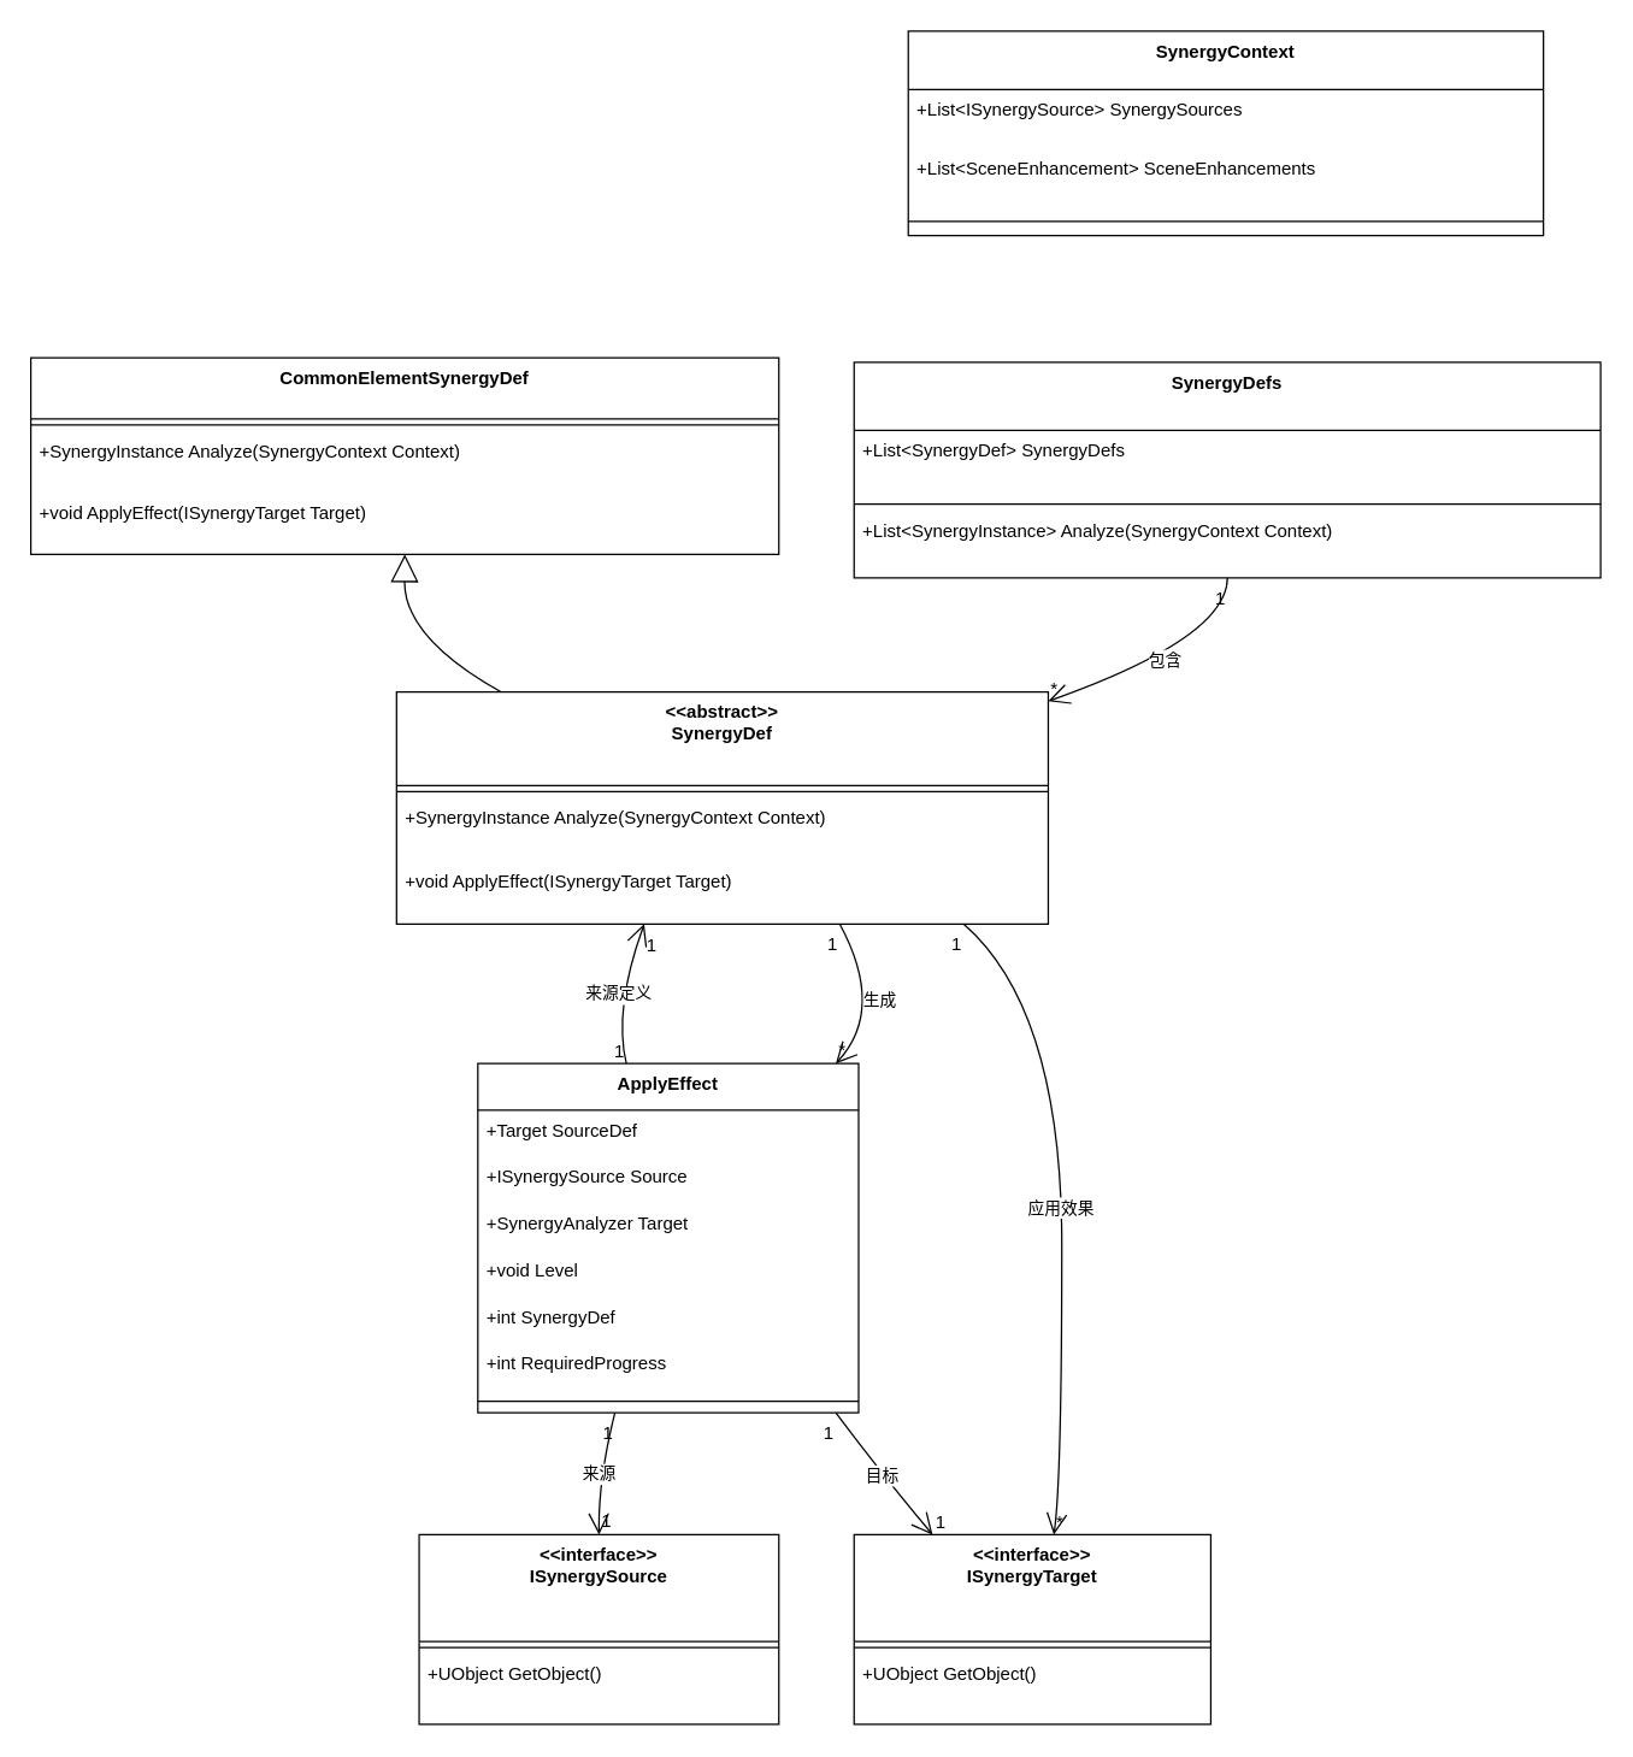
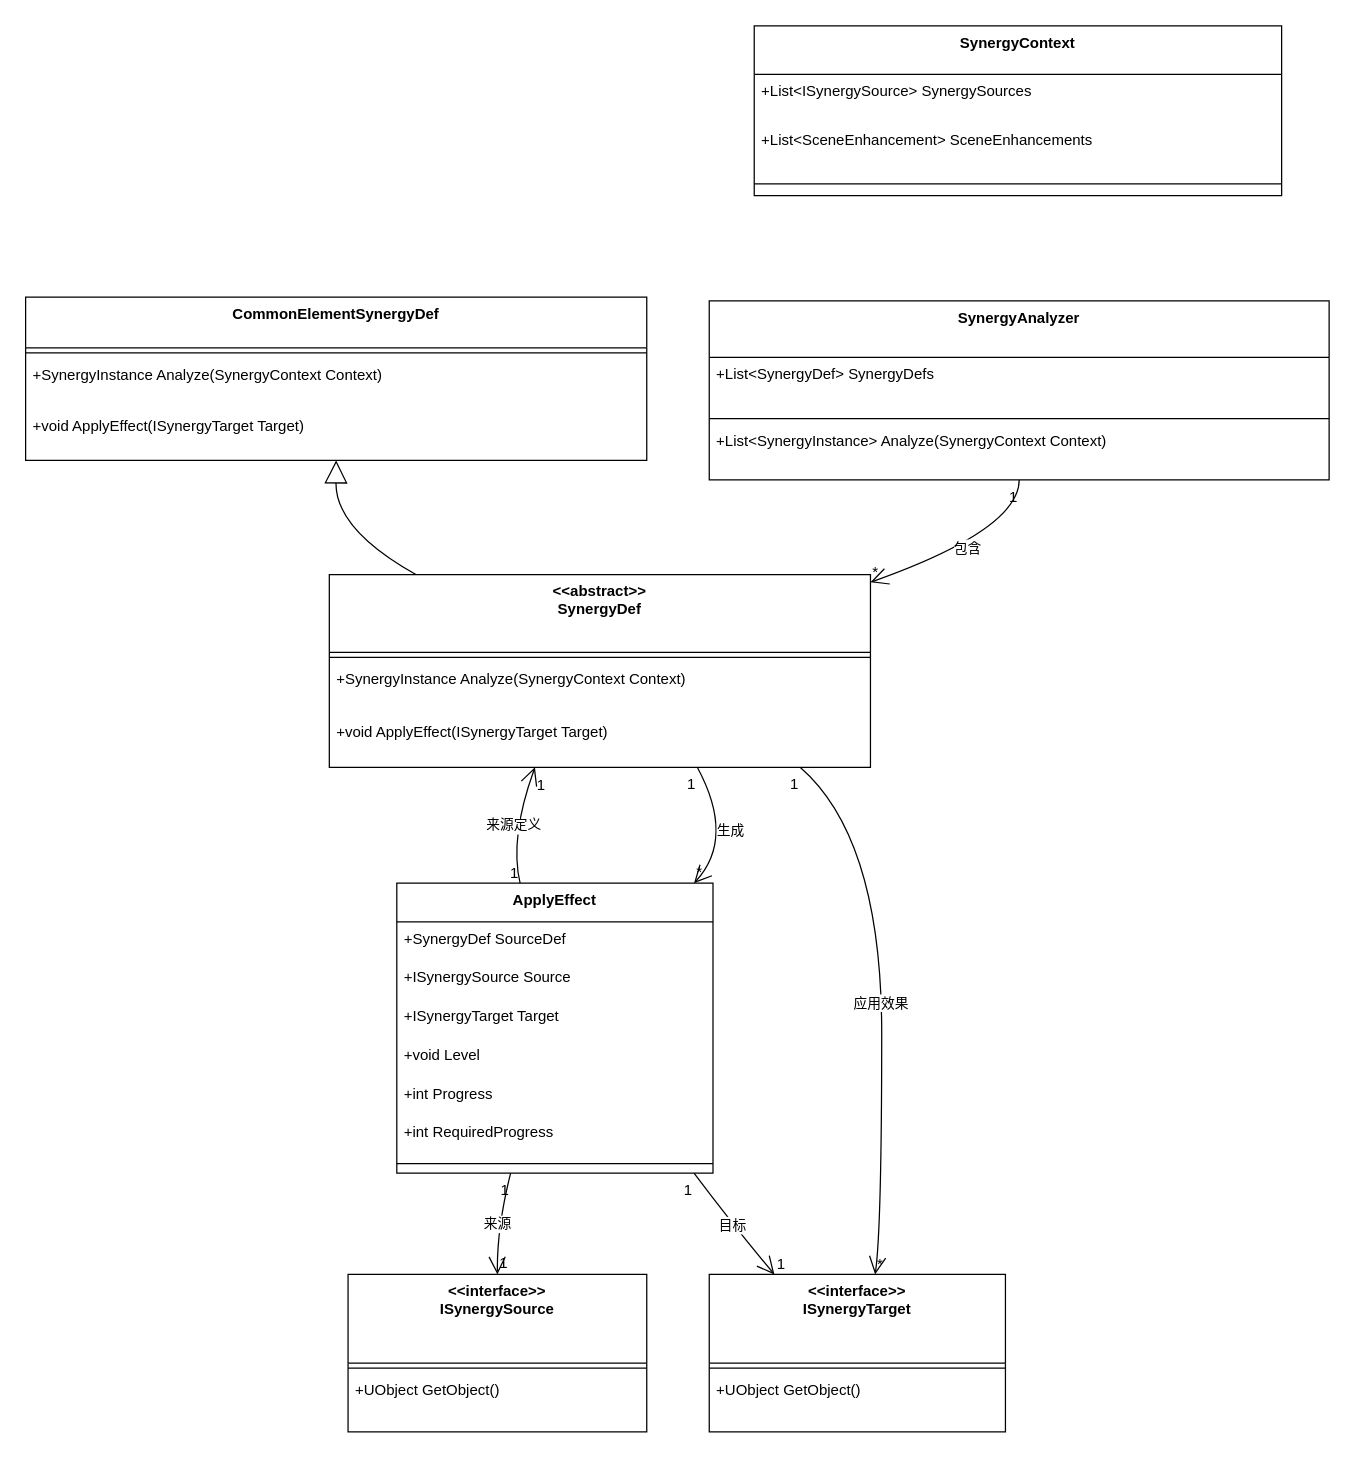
  <mxCell id="0" />
  <mxCell id="1" parent="0" />
  <mxCell id="2" value="SynergyContext" style="swimlane;fontStyle=1;align=center;verticalAlign=top;childLayout=stackLayout;horizontal=1;startSize=38.857;horizontalStack=0;resizeParent=1;resizeParentMax=0;resizeLast=0;collapsible=0;marginBottom=0;" vertex="1" parent="1"><mxGeometry x="603" y="20" width="422" height="135.857" as="geometry" /></mxCell>
  <mxCell id="3" value="+List&lt;ISynergySource&gt; SynergySources" style="text;strokeColor=none;fillColor=none;align=left;verticalAlign=top;spacingLeft=4;spacingRight=4;overflow=hidden;rotatable=0;points=[[0,0.5],[1,0.5]];portConstraint=eastwest;" vertex="1" parent="2"><mxGeometry y="38.857" width="422" height="39" as="geometry" /></mxCell>
  <mxCell id="4" value="+List&lt;SceneEnhancement&gt; SceneEnhancements" style="text;strokeColor=none;fillColor=none;align=left;verticalAlign=top;spacingLeft=4;spacingRight=4;overflow=hidden;rotatable=0;points=[[0,0.5],[1,0.5]];portConstraint=eastwest;" vertex="1" parent="2"><mxGeometry y="77.857" width="422" height="39" as="geometry" /></mxCell>
  <mxCell id="5" style="line;strokeWidth=1;fillColor=none;align=left;verticalAlign=middle;spacingTop=-1;spacingLeft=3;spacingRight=3;rotatable=0;labelPosition=right;points=[];portConstraint=eastwest;strokeColor=inherit;" vertex="1" parent="2"><mxGeometry y="116.857" width="422" height="19" as="geometry" /></mxCell>
- <mxCell id="6" value="SynergyDefs" style="swimlane;fontStyle=1;align=center;verticalAlign=top;childLayout=stackLayout;horizontal=1;startSize=45.333;horizontalStack=0;resizeParent=1;resizeParentMax=0;resizeLast=0;collapsible=0;marginBottom=0;" vertex="1" parent="1"><mxGeometry x="567" y="240" width="496" height="143.333" as="geometry" /></mxCell>
+ <mxCell id="6" value="SynergyAnalyzer" style="swimlane;fontStyle=1;align=center;verticalAlign=top;childLayout=stackLayout;horizontal=1;startSize=45.333;horizontalStack=0;resizeParent=1;resizeParentMax=0;resizeLast=0;collapsible=0;marginBottom=0;" vertex="1" parent="1"><mxGeometry x="567" y="240" width="496" height="143.333" as="geometry" /></mxCell>
  <mxCell id="7" value="+List&lt;SynergyDef&gt; SynergyDefs" style="text;strokeColor=none;fillColor=none;align=left;verticalAlign=top;spacingLeft=4;spacingRight=4;overflow=hidden;rotatable=0;points=[[0,0.5],[1,0.5]];portConstraint=eastwest;" vertex="1" parent="6"><mxGeometry y="45.333" width="496" height="45" as="geometry" /></mxCell>
  <mxCell id="8" style="line;strokeWidth=1;fillColor=none;align=left;verticalAlign=middle;spacingTop=-1;spacingLeft=3;spacingRight=3;rotatable=0;labelPosition=right;points=[];portConstraint=eastwest;strokeColor=inherit;" vertex="1" parent="6"><mxGeometry y="90.333" width="496" height="8" as="geometry" /></mxCell>
  <mxCell id="9" value="+List&lt;SynergyInstance&gt; Analyze(SynergyContext Context)" style="text;strokeColor=none;fillColor=none;align=left;verticalAlign=top;spacingLeft=4;spacingRight=4;overflow=hidden;rotatable=0;points=[[0,0.5],[1,0.5]];portConstraint=eastwest;" vertex="1" parent="6"><mxGeometry y="98.333" width="496" height="45" as="geometry" /></mxCell>
  <mxCell id="10" value="&lt;&lt;abstract&gt;&gt;&#10;SynergyDef" style="swimlane;fontStyle=1;align=center;verticalAlign=top;childLayout=stackLayout;horizontal=1;startSize=62.25;horizontalStack=0;resizeParent=1;resizeParentMax=0;resizeLast=0;collapsible=0;marginBottom=0;" vertex="1" parent="1"><mxGeometry x="263" y="459" width="433" height="154.25" as="geometry" /></mxCell>
  <mxCell id="11" style="line;strokeWidth=1;fillColor=none;align=left;verticalAlign=middle;spacingTop=-1;spacingLeft=3;spacingRight=3;rotatable=0;labelPosition=right;points=[];portConstraint=eastwest;strokeColor=inherit;" vertex="1" parent="10"><mxGeometry y="62.25" width="433" height="8" as="geometry" /></mxCell>
  <mxCell id="12" value="+SynergyInstance Analyze(SynergyContext Context)" style="text;strokeColor=none;fillColor=none;align=left;verticalAlign=top;spacingLeft=4;spacingRight=4;overflow=hidden;rotatable=0;points=[[0,0.5],[1,0.5]];portConstraint=eastwest;" vertex="1" parent="10"><mxGeometry y="70.25" width="433" height="42" as="geometry" /></mxCell>
  <mxCell id="13" value="+void ApplyEffect(ISynergyTarget Target)" style="text;strokeColor=none;fillColor=none;align=left;verticalAlign=top;spacingLeft=4;spacingRight=4;overflow=hidden;rotatable=0;points=[[0,0.5],[1,0.5]];portConstraint=eastwest;" vertex="1" parent="10"><mxGeometry y="112.25" width="433" height="42" as="geometry" /></mxCell>
  <mxCell id="14" value="CommonElementSynergyDef" style="swimlane;fontStyle=1;align=center;verticalAlign=top;childLayout=stackLayout;horizontal=1;startSize=40.571;horizontalStack=0;resizeParent=1;resizeParentMax=0;resizeLast=0;collapsible=0;marginBottom=0;" vertex="1" parent="1"><mxGeometry x="20" y="237" width="497" height="130.571" as="geometry" /></mxCell>
  <mxCell id="15" style="line;strokeWidth=1;fillColor=none;align=left;verticalAlign=middle;spacingTop=-1;spacingLeft=3;spacingRight=3;rotatable=0;labelPosition=right;points=[];portConstraint=eastwest;strokeColor=inherit;" vertex="1" parent="14"><mxGeometry y="40.571" width="497" height="8" as="geometry" /></mxCell>
  <mxCell id="16" value="+SynergyInstance Analyze(SynergyContext Context)" style="text;strokeColor=none;fillColor=none;align=left;verticalAlign=top;spacingLeft=4;spacingRight=4;overflow=hidden;rotatable=0;points=[[0,0.5],[1,0.5]];portConstraint=eastwest;" vertex="1" parent="14"><mxGeometry y="48.571" width="497" height="41" as="geometry" /></mxCell>
  <mxCell id="17" value="+void ApplyEffect(ISynergyTarget Target)" style="text;strokeColor=none;fillColor=none;align=left;verticalAlign=top;spacingLeft=4;spacingRight=4;overflow=hidden;rotatable=0;points=[[0,0.5],[1,0.5]];portConstraint=eastwest;" vertex="1" parent="14"><mxGeometry y="89.571" width="497" height="41" as="geometry" /></mxCell>
  <mxCell id="18" value="ApplyEffect" style="swimlane;fontStyle=1;align=center;verticalAlign=top;childLayout=stackLayout;horizontal=1;startSize=30.933;horizontalStack=0;resizeParent=1;resizeParentMax=0;resizeLast=0;collapsible=0;marginBottom=0;" vertex="1" parent="1"><mxGeometry x="317" y="706" width="253" height="231.933" as="geometry" /></mxCell>
- <mxCell id="19" value="+Target SourceDef" style="text;strokeColor=none;fillColor=none;align=left;verticalAlign=top;spacingLeft=4;spacingRight=4;overflow=hidden;rotatable=0;points=[[0,0.5],[1,0.5]];portConstraint=eastwest;" vertex="1" parent="18"><mxGeometry y="30.933" width="253" height="31" as="geometry" /></mxCell>
+ <mxCell id="19" value="+SynergyDef SourceDef" style="text;strokeColor=none;fillColor=none;align=left;verticalAlign=top;spacingLeft=4;spacingRight=4;overflow=hidden;rotatable=0;points=[[0,0.5],[1,0.5]];portConstraint=eastwest;" vertex="1" parent="18"><mxGeometry y="30.933" width="253" height="31" as="geometry" /></mxCell>
  <mxCell id="20" value="+ISynergySource Source" style="text;strokeColor=none;fillColor=none;align=left;verticalAlign=top;spacingLeft=4;spacingRight=4;overflow=hidden;rotatable=0;points=[[0,0.5],[1,0.5]];portConstraint=eastwest;" vertex="1" parent="18"><mxGeometry y="61.933" width="253" height="31" as="geometry" /></mxCell>
- <mxCell id="21" value="+SynergyAnalyzer Target" style="text;strokeColor=none;fillColor=none;align=left;verticalAlign=top;spacingLeft=4;spacingRight=4;overflow=hidden;rotatable=0;points=[[0,0.5],[1,0.5]];portConstraint=eastwest;" vertex="1" parent="18"><mxGeometry y="92.933" width="253" height="31" as="geometry" /></mxCell>
+ <mxCell id="21" value="+ISynergyTarget Target" style="text;strokeColor=none;fillColor=none;align=left;verticalAlign=top;spacingLeft=4;spacingRight=4;overflow=hidden;rotatable=0;points=[[0,0.5],[1,0.5]];portConstraint=eastwest;" vertex="1" parent="18"><mxGeometry y="92.933" width="253" height="31" as="geometry" /></mxCell>
  <mxCell id="22" value="+void Level" style="text;strokeColor=none;fillColor=none;align=left;verticalAlign=top;spacingLeft=4;spacingRight=4;overflow=hidden;rotatable=0;points=[[0,0.5],[1,0.5]];portConstraint=eastwest;" vertex="1" parent="18"><mxGeometry y="123.933" width="253" height="31" as="geometry" /></mxCell>
- <mxCell id="23" value="+int SynergyDef" style="text;strokeColor=none;fillColor=none;align=left;verticalAlign=top;spacingLeft=4;spacingRight=4;overflow=hidden;rotatable=0;points=[[0,0.5],[1,0.5]];portConstraint=eastwest;" vertex="1" parent="18"><mxGeometry y="154.933" width="253" height="31" as="geometry" /></mxCell>
+ <mxCell id="23" value="+int Progress" style="text;strokeColor=none;fillColor=none;align=left;verticalAlign=top;spacingLeft=4;spacingRight=4;overflow=hidden;rotatable=0;points=[[0,0.5],[1,0.5]];portConstraint=eastwest;" vertex="1" parent="18"><mxGeometry y="154.933" width="253" height="31" as="geometry" /></mxCell>
  <mxCell id="24" value="+int RequiredProgress" style="text;strokeColor=none;fillColor=none;align=left;verticalAlign=top;spacingLeft=4;spacingRight=4;overflow=hidden;rotatable=0;points=[[0,0.5],[1,0.5]];portConstraint=eastwest;" vertex="1" parent="18"><mxGeometry y="185.933" width="253" height="31" as="geometry" /></mxCell>
  <mxCell id="25" style="line;strokeWidth=1;fillColor=none;align=left;verticalAlign=middle;spacingTop=-1;spacingLeft=3;spacingRight=3;rotatable=0;labelPosition=right;points=[];portConstraint=eastwest;strokeColor=inherit;" vertex="1" parent="18"><mxGeometry y="216.933" width="253" height="15" as="geometry" /></mxCell>
  <mxCell id="26" value="&lt;&lt;interface&gt;&gt;&#10;ISynergySource" style="swimlane;fontStyle=1;align=center;verticalAlign=top;childLayout=stackLayout;horizontal=1;startSize=71;horizontalStack=0;resizeParent=1;resizeParentMax=0;resizeLast=0;collapsible=0;marginBottom=0;" vertex="1" parent="1"><mxGeometry x="278" y="1019" width="239" height="126" as="geometry" /></mxCell>
  <mxCell id="27" style="line;strokeWidth=1;fillColor=none;align=left;verticalAlign=middle;spacingTop=-1;spacingLeft=3;spacingRight=3;rotatable=0;labelPosition=right;points=[];portConstraint=eastwest;strokeColor=inherit;" vertex="1" parent="26"><mxGeometry y="71" width="239" height="8" as="geometry" /></mxCell>
  <mxCell id="28" value="+UObject GetObject()" style="text;strokeColor=none;fillColor=none;align=left;verticalAlign=top;spacingLeft=4;spacingRight=4;overflow=hidden;rotatable=0;points=[[0,0.5],[1,0.5]];portConstraint=eastwest;" vertex="1" parent="26"><mxGeometry y="79" width="239" height="47" as="geometry" /></mxCell>
  <mxCell id="29" value="&lt;&lt;interface&gt;&gt;&#10;ISynergyTarget" style="swimlane;fontStyle=1;align=center;verticalAlign=top;childLayout=stackLayout;horizontal=1;startSize=71;horizontalStack=0;resizeParent=1;resizeParentMax=0;resizeLast=0;collapsible=0;marginBottom=0;" vertex="1" parent="1"><mxGeometry x="567" y="1019" width="237" height="126" as="geometry" /></mxCell>
  <mxCell id="30" style="line;strokeWidth=1;fillColor=none;align=left;verticalAlign=middle;spacingTop=-1;spacingLeft=3;spacingRight=3;rotatable=0;labelPosition=right;points=[];portConstraint=eastwest;strokeColor=inherit;" vertex="1" parent="29"><mxGeometry y="71" width="237" height="8" as="geometry" /></mxCell>
  <mxCell id="31" value="+UObject GetObject()" style="text;strokeColor=none;fillColor=none;align=left;verticalAlign=top;spacingLeft=4;spacingRight=4;overflow=hidden;rotatable=0;points=[[0,0.5],[1,0.5]];portConstraint=eastwest;" vertex="1" parent="29"><mxGeometry y="79" width="237" height="47" as="geometry" /></mxCell>
  <mxCell id="32" value="包含" style="curved=1;startArrow=none;endArrow=open;endSize=12;exitX=0.5;exitY=1;entryX=1;entryY=0.04;rounded=0;" edge="1" parent="1" source="6" target="10"><mxGeometry relative="1" as="geometry"><Array as="points"><mxPoint x="815" y="423" /></Array></mxGeometry></mxCell>
  <mxCell id="33" value="1" style="edgeLabel;resizable=0;labelBackgroundColor=none;fontSize=12;align=right;verticalAlign=top;" vertex="1" parent="32"><mxGeometry x="-1" relative="1" as="geometry" /></mxCell>
  <mxCell id="34" value="*" style="edgeLabel;resizable=0;labelBackgroundColor=none;fontSize=12;align=left;verticalAlign=bottom;" vertex="1" parent="32"><mxGeometry x="1" relative="1" as="geometry" /></mxCell>
  <mxCell id="35" value="生成" style="curved=1;startArrow=none;endArrow=open;endSize=12;exitX=0.68;exitY=1;entryX=0.94;entryY=0;rounded=0;" edge="1" parent="1" source="10" target="18"><mxGeometry relative="1" as="geometry"><Array as="points"><mxPoint x="588" y="670" /></Array></mxGeometry></mxCell>
  <mxCell id="36" value="1" style="edgeLabel;resizable=0;labelBackgroundColor=none;fontSize=12;align=right;verticalAlign=top;" vertex="1" parent="35"><mxGeometry x="-1" relative="1" as="geometry" /></mxCell>
  <mxCell id="37" value="*" style="edgeLabel;resizable=0;labelBackgroundColor=none;fontSize=12;align=left;verticalAlign=bottom;" vertex="1" parent="35"><mxGeometry x="1" relative="1" as="geometry" /></mxCell>
  <mxCell id="38" value="应用效果" style="curved=1;startArrow=none;endArrow=open;endSize=12;exitX=0.87;exitY=1;entryX=0.56;entryY=0;rounded=0;" edge="1" parent="1" source="10" target="29"><mxGeometry relative="1" as="geometry"><Array as="points"><mxPoint x="705" y="670" /><mxPoint x="705" y="982" /></Array></mxGeometry></mxCell>
  <mxCell id="39" value="1" style="edgeLabel;resizable=0;labelBackgroundColor=none;fontSize=12;align=right;verticalAlign=top;" vertex="1" parent="38"><mxGeometry x="-1" relative="1" as="geometry" /></mxCell>
  <mxCell id="40" value="*" style="edgeLabel;resizable=0;labelBackgroundColor=none;fontSize=12;align=left;verticalAlign=bottom;" vertex="1" parent="38"><mxGeometry x="1" relative="1" as="geometry" /></mxCell>
  <mxCell id="41" value="来源" style="curved=1;startArrow=none;endArrow=open;endSize=12;exitX=0.36;exitY=1;entryX=0.5;entryY=0;rounded=0;" edge="1" parent="1" source="18" target="26"><mxGeometry relative="1" as="geometry"><Array as="points"><mxPoint x="397" y="982" /></Array></mxGeometry></mxCell>
  <mxCell id="42" value="1" style="edgeLabel;resizable=0;labelBackgroundColor=none;fontSize=12;align=right;verticalAlign=top;" vertex="1" parent="41"><mxGeometry x="-1" relative="1" as="geometry" /></mxCell>
  <mxCell id="43" value="1" style="edgeLabel;resizable=0;labelBackgroundColor=none;fontSize=12;align=left;verticalAlign=bottom;" vertex="1" parent="41"><mxGeometry x="1" relative="1" as="geometry" /></mxCell>
  <mxCell id="44" value="目标" style="curved=1;startArrow=none;endArrow=open;endSize=12;exitX=0.94;exitY=1;entryX=0.22;entryY=0;rounded=0;" edge="1" parent="1" source="18" target="29"><mxGeometry relative="1" as="geometry"><Array as="points"><mxPoint x="588" y="982" /></Array></mxGeometry></mxCell>
  <mxCell id="45" value="1" style="edgeLabel;resizable=0;labelBackgroundColor=none;fontSize=12;align=right;verticalAlign=top;" vertex="1" parent="44"><mxGeometry x="-1" relative="1" as="geometry" /></mxCell>
  <mxCell id="46" value="1" style="edgeLabel;resizable=0;labelBackgroundColor=none;fontSize=12;align=left;verticalAlign=bottom;" vertex="1" parent="44"><mxGeometry x="1" relative="1" as="geometry" /></mxCell>
  <mxCell id="47" value="来源定义" style="curved=1;startArrow=none;endArrow=open;endSize=12;exitX=0.39;exitY=0;entryX=0.38;entryY=1;rounded=0;" edge="1" parent="1" source="18" target="10"><mxGeometry relative="1" as="geometry"><Array as="points"><mxPoint x="407" y="670" /></Array></mxGeometry></mxCell>
  <mxCell id="48" value="1" style="edgeLabel;resizable=0;labelBackgroundColor=none;fontSize=12;align=right;verticalAlign=bottom;" vertex="1" parent="47"><mxGeometry x="-1" relative="1" as="geometry" /></mxCell>
  <mxCell id="49" value="1" style="edgeLabel;resizable=0;labelBackgroundColor=none;fontSize=12;align=left;verticalAlign=top;" vertex="1" parent="47"><mxGeometry x="1" relative="1" as="geometry" /></mxCell>
  <mxCell id="50" value="" style="curved=1;startArrow=block;startSize=16;startFill=0;endArrow=none;exitX=0.5;exitY=1;entryX=0.16;entryY=0;rounded=0;" edge="1" parent="1" source="14" target="10"><mxGeometry relative="1" as="geometry"><Array as="points"><mxPoint x="268" y="423" /></Array></mxGeometry></mxCell>
